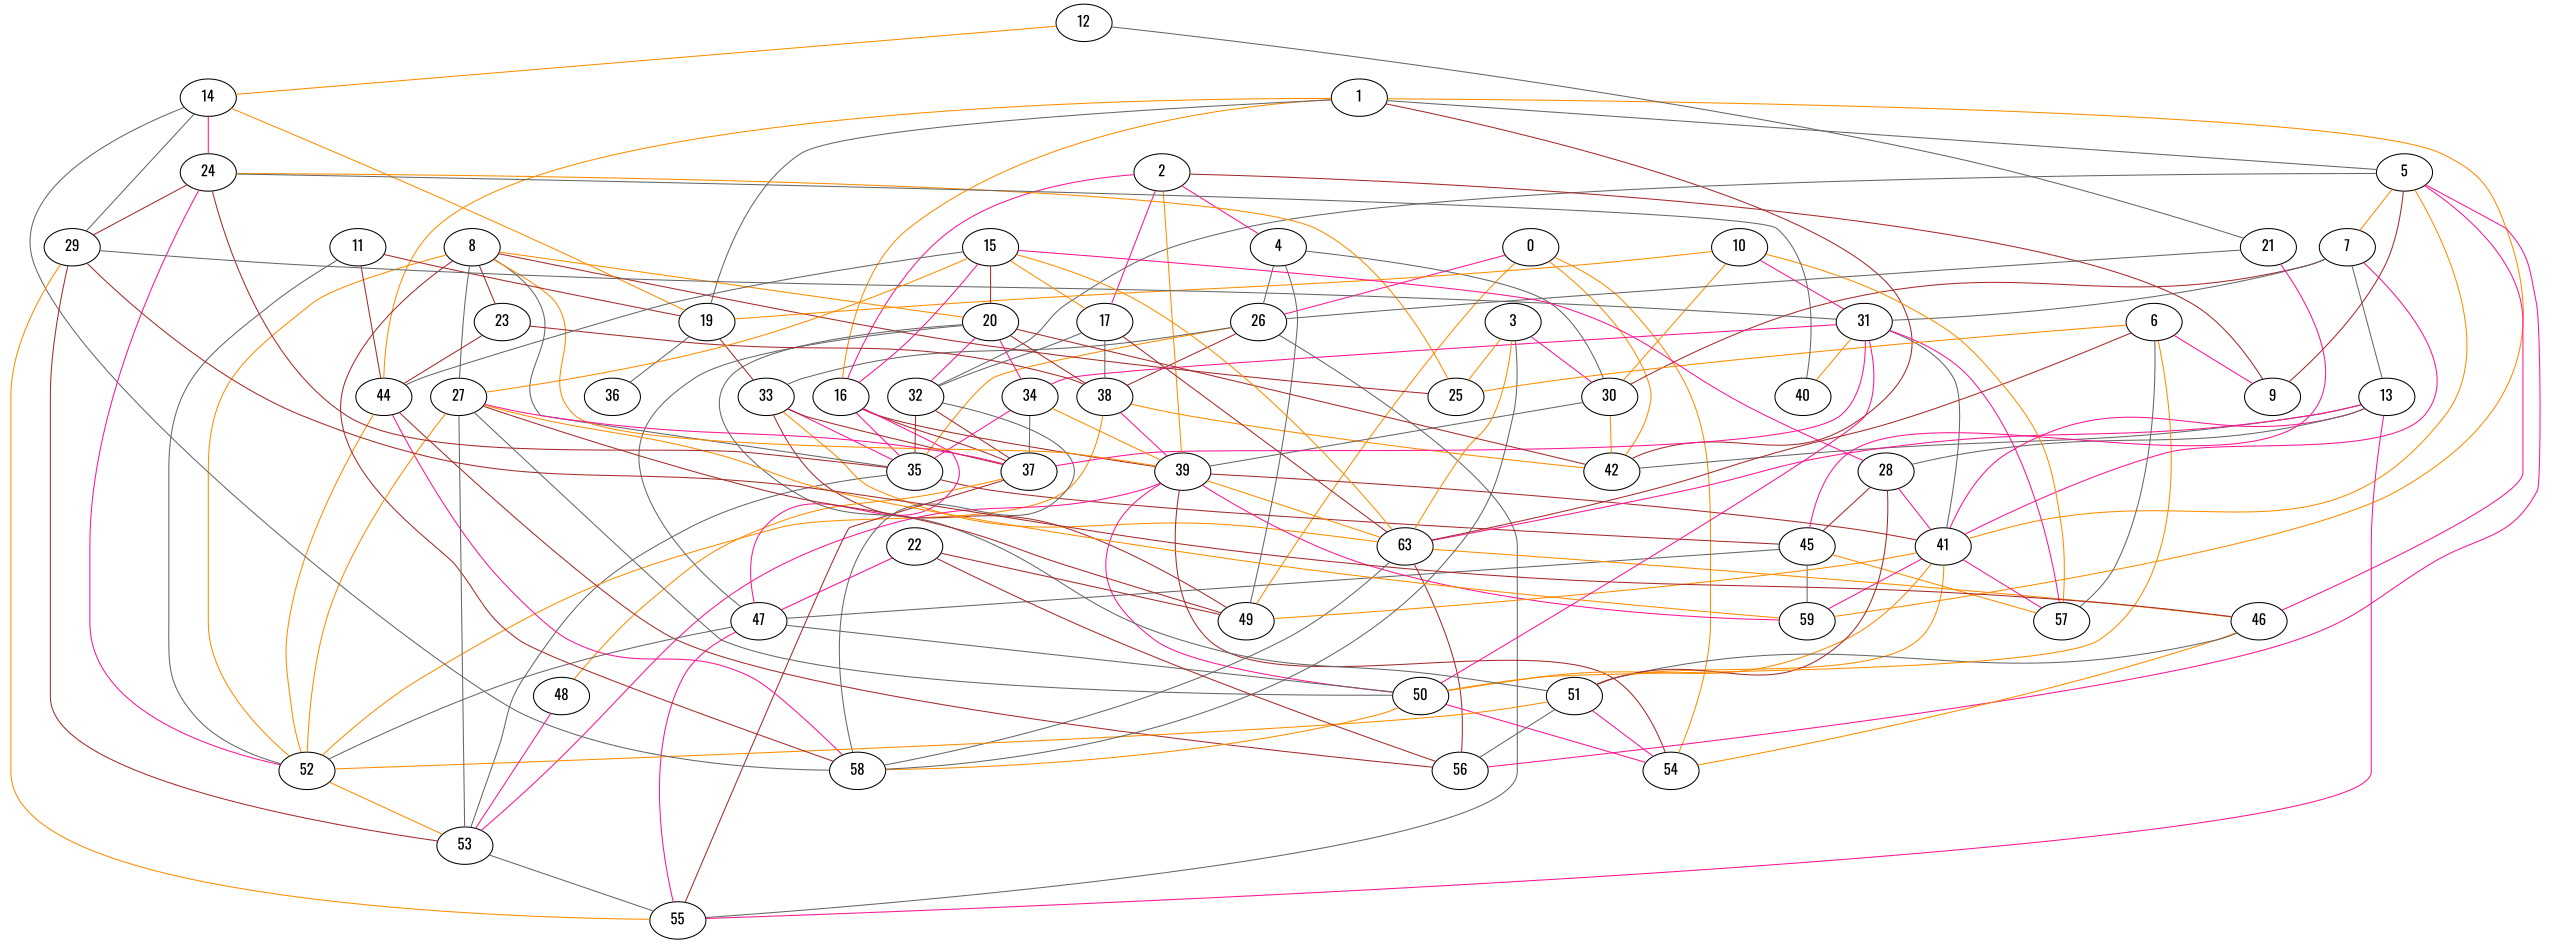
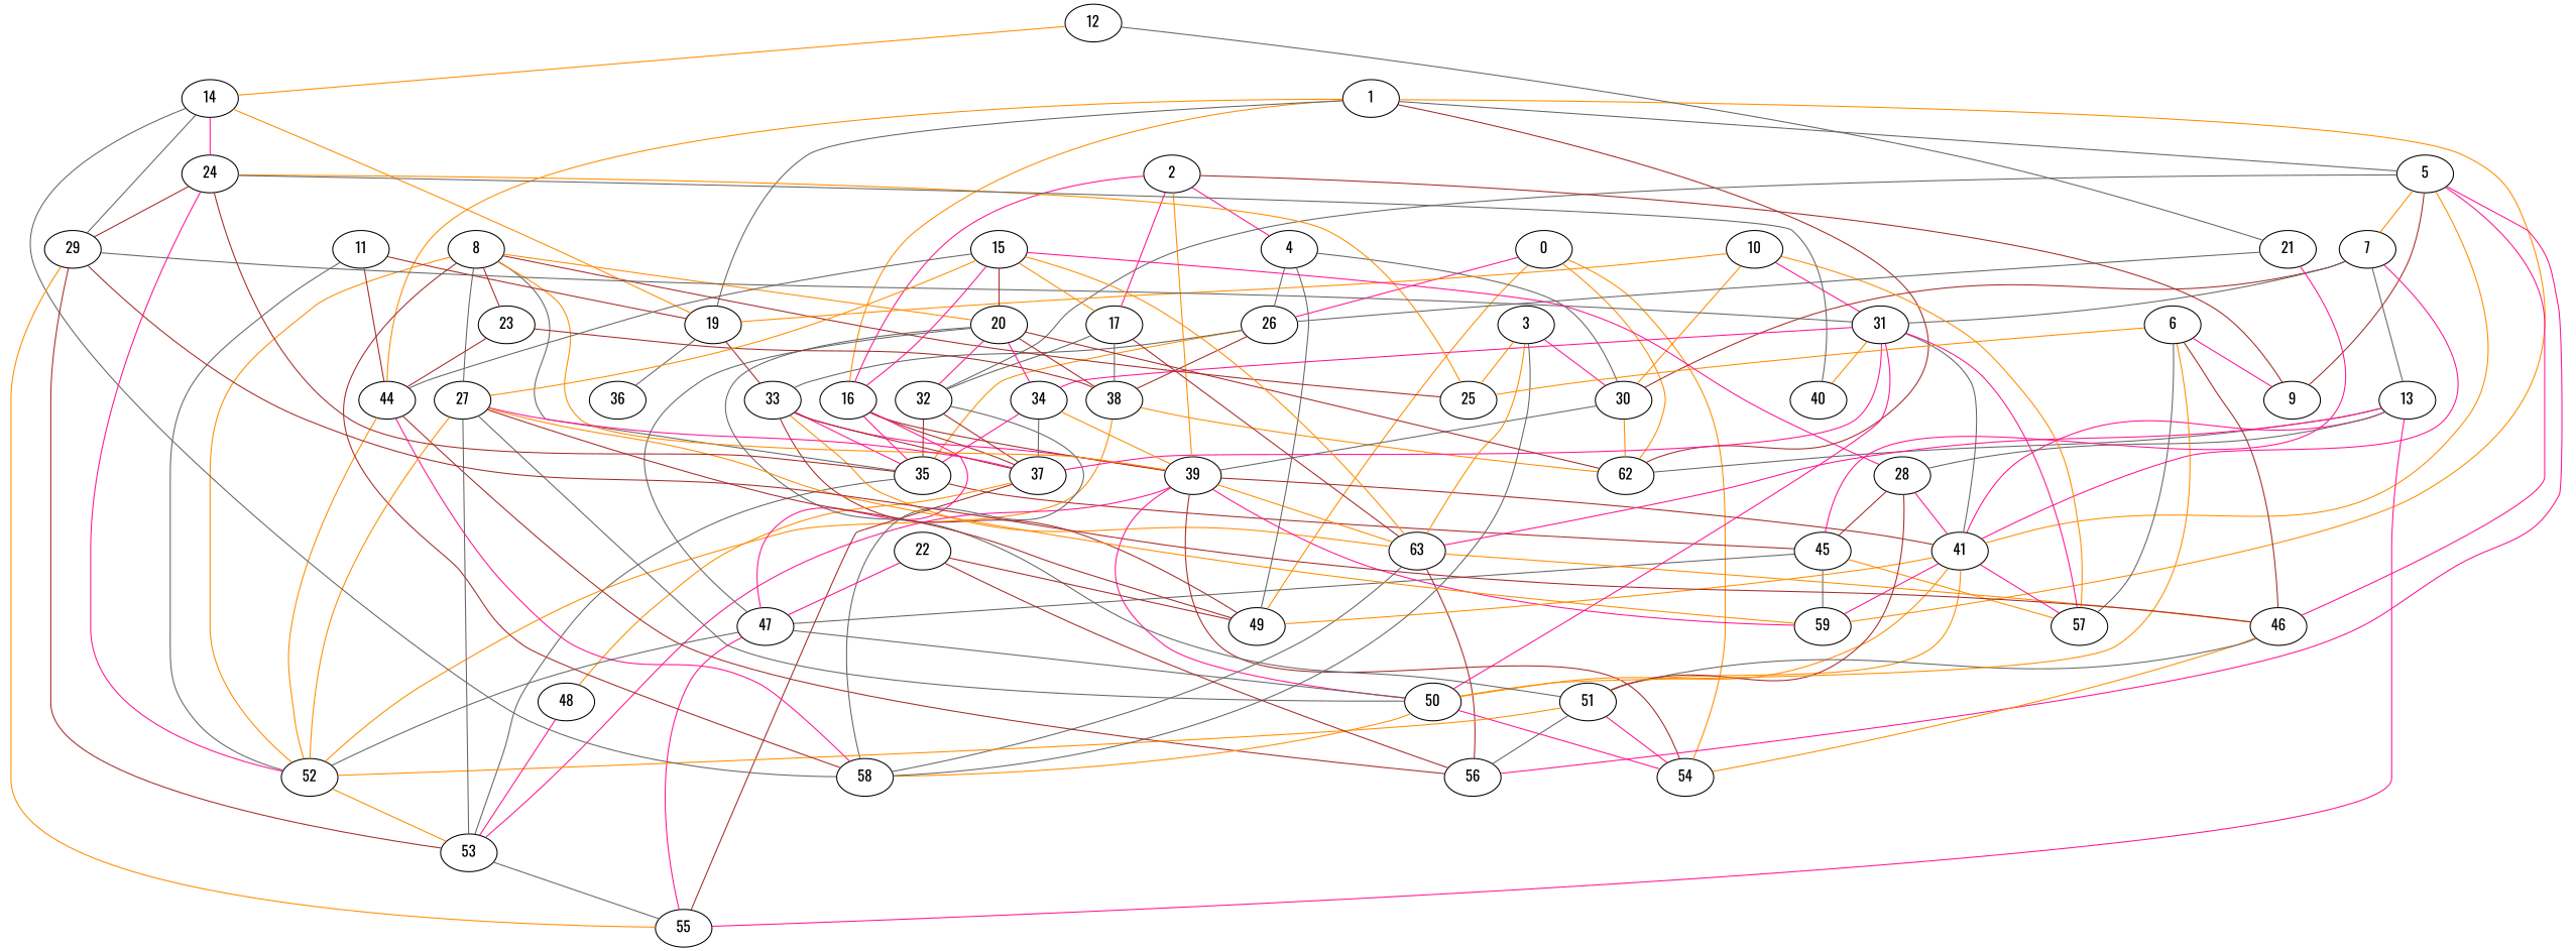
  strict graph {
    fontname=Oswald
    node [fontname=Oswald w=8]
    edge [color=darkorange fontname=Oswald w=-15]
    26
    0 [w=14]
-   42 [w=13]
+   42 [w=13 label=62]
    49 [w=12]
    54 [w=9]
    35 [w=10]
    55 [w=-3]
    38 [w=-4]
    33 [w=-2]
    53 [w=16]
    45 [w=-3]
    39 [w=4]
    52 [w=-14]
    37 [w=6]
    n15 [label=63 w=-11]
    1 [w=-5]
    5 [w=10]
    16 [w=-4]
    19 [w=-13]
    44 [w=-15]
    59 [w=-6]
    9 [w=-12]
    7 [w=-10]
    32 [w=7]
    41 [w=10]
    46 [w=-9]
    56 [w=-2]
    47 [w=5]
    36
    58 [w=12]
    30 [w=-6]
    13 [w=3]
    31
    50 [w=-2]
    57 [w=2]
    51 [w=-3]
    48 [w=5]
    2 [w=-16]
    4 [w=14]
    17 [w=14]
    3
    25 [w=10]
    28 [w=3]
    34 [w=-9]
    40 [w=-12]
    6 [w=16]
    8 [w=11]
    20 [w=-12]
    23 [w=-11]
    27 [w=12]
    10 [w=-6]
    11 [w=-5]
    12 [w=13]
    14 [w=-13]
    21 [w=-5]
    24 [w=14]
    29 [w=3]
    15 [w=-5]
    22 [w=12]
    26 -- 35 [w=-14]
-   26 -- 55 [color=gray40]
    26 -- 38 [color=brown w=-11]
    26 -- 33 [color=gray40 w=4]
    0 -- 26 [color=deeppink w=-13]
    0 -- 42 [w=-7]
    0 -- 49 [w=7]
    0 -- 54 [w=-6]
    35 -- 53 [color=gray40 w=-6]
    35 -- 45 [color=brown w=6]
    38 -- 42 [w=-4]
-   38 -- 39 [color=deeppink w=-13]
+   33 -- 39 [color=deeppink w=-13]
    38 -- 52 [w=-13]
    33 -- 49 [color=brown w=2]
    33 -- 35 [color=deeppink w=5]
    33 -- 37 [color=brown]
    33 -- n15 [w=-2]
    53 -- 55 [color=gray40 w=-14]
    45 -- 59 [color=gray40 w=14]
    45 -- 47 [color=gray40 w=-5]
    45 -- 57 [w=-12]
    39 -- 54 [color=brown w=-3]
    39 -- 53 [color=deeppink w=-3]
    39 -- n15 [w=15]
    39 -- 59 [color=deeppink w=-10]
    39 -- 41 [color=brown w=16]
    39 -- 50 [color=deeppink w=-8]
    52 -- 53 [w=3]
    37 -- 55 [color=brown w=10]
    37 -- 48 [w=9]
    n15 -- 46 [w=-4]
    n15 -- 56 [color=brown w=8]
    n15 -- 58 [color=gray40 w=-2]
    1 -- 42 [color=brown w=5]
    1 -- 5 [color=gray40 w=12]
    1 -- 16 [w=-2]
    1 -- 19 [color=gray40 w=-8]
    1 -- 44 [w=-11]
    1 -- 59 [w=-11]
    5 -- 9 [color=brown w=-12]
    5 -- 7 [w=-2]
    5 -- 32 [color=gray40 w=16]
    5 -- 41 [w=-13]
    5 -- 46 [color=deeppink w=-9]
    5 -- 56 [color=deeppink w=-4]
    16 -- 35 [color=deeppink w=13]
    16 -- 39 [color=brown w=-16]
    16 -- 37 [color=brown w=-9]
    16 -- 47 [color=deeppink w=-10]
    19 -- 33 [color=brown w=9]
    19 -- 36 [color=gray40 w=11]
    44 -- 52 [w=-11]
    44 -- 56 [color=brown w=11]
    44 -- 58 [color=deeppink w=-12]
    7 -- 41 [color=deeppink w=-7]
    7 -- 30 [color=brown w=-10]
    7 -- 13 [color=gray40 w=-14]
    7 -- 31 [color=gray40 w=15]
    32 -- 35 [color=brown]
    32 -- 37 [color=brown w=-11]
    32 -- 58 [color=gray40 w=-7]
    41 -- 49 [w=14]
    41 -- 59 [color=deeppink w=-5]
    41 -- 50 [w=8]
    41 -- 57 [color=deeppink w=2]
    41 -- 51 [w=4]
    46 -- 54 [w=-13]
    46 -- 51 [color=gray40 w=-6]
    47 -- 55 [color=deeppink w=-7]
    47 -- 52 [color=gray40 w=5]
    47 -- 50 [color=gray40 w=8]
    30 -- 42 [w=-11]
    30 -- 39 [color=gray40 w=12]
    13 -- 42 [color=gray40 w=-6]
    13 -- 55 [color=deeppink w=-3]
    13 -- n15 [color=deeppink w=15]
    13 -- 41 [color=deeppink w=-16]
    13 -- 28 [color=gray40 w=13]
    31 -- 37 [color=deeppink w=5]
    31 -- 41 [color=gray40 w=-6]
    31 -- 50 [color=deeppink w=13]
    31 -- 57 [color=deeppink w=15]
    31 -- 34 [color=deeppink w=-7]
    31 -- 40 [w=-2]
    50 -- 54 [color=deeppink w=-13]
    50 -- 58 [w=-11]
    51 -- 54 [color=deeppink w=9]
    51 -- 52 [w=14]
    51 -- 56 [color=gray40 w=2]
    48 -- 53 [color=deeppink w=-13]
    2 -- 39 [w=5]
    2 -- 16 [color=deeppink w=9]
    2 -- 9 [color=brown w=8]
    2 -- 4 [color=deeppink w=11]
    2 -- 17 [color=deeppink w=-11]
    4 -- 26 [color=gray40 w=9]
    4 -- 49 [color=gray40]
    4 -- 30 [color=gray40 w=6]
    17 -- 38 [color=gray40 w=10]
    17 -- n15 [color=brown w=-16]
    17 -- 32 [color=gray40 w=-11]
    3 -- n15 [w=-5]
    3 -- 58 [color=gray40 w=-9]
    3 -- 30 [color=deeppink w=16]
    3 -- 25 [w=-2]
    28 -- 45 [color=brown]
    28 -- 41 [color=deeppink w=13]
    28 -- 51 [color=brown w=7]
    34 -- 35 [color=deeppink w=11]
    34 -- 39 [w=-11]
    34 -- 37 [color=gray40 w=-9]
-   6 -- n15 [color=brown w=-4]
+   6 -- 46 [color=brown w=-4]
    6 -- 9 [color=deeppink]
    6 -- 50 [w=-4]
    6 -- 57 [color=gray40 w=-11]
    6 -- 25 [w=-10]
    8 -- 35 [color=gray40 w=-4]
    8 -- 39
    8 -- 52
    8 -- 58 [color=brown w=-3]
    8 -- 25 [color=brown w=11]
    8 -- 20 [w=13]
    8 -- 23 [color=brown w=10]
    8 -- 27 [color=gray40 w=15]
    20 -- 42 [color=brown w=5]
    20 -- 38 [color=brown w=15]
    20 -- 32 [color=deeppink w=14]
    20 -- 47 [color=gray40 w=14]
    20 -- 51 [color=gray40 w=15]
    20 -- 34 [color=deeppink]
    23 -- 38 [color=brown w=-3]
    23 -- 44 [color=brown w=13]
    27 -- 49 [color=brown w=-16]
    27 -- 53 [color=gray40 w=10]
    27 -- 52 [w=-4]
    27 -- 37 [color=deeppink w=7]
    27 -- 59 [w=12]
    27 -- 50 [color=gray40 w=16]
    10 -- 19 [w=13]
    10 -- 30 [w=-14]
    10 -- 31 [color=deeppink w=-4]
    10 -- 57 [w=-5]
    11 -- 52 [color=gray40 w=-14]
    11 -- 19 [color=brown w=5]
    11 -- 44 [color=brown w=-4]
    12 -- 14 [w=13]
    12 -- 21 [color=gray40 w=-14]
    14 -- 19 [w=-12]
    14 -- 58 [color=gray40 w=-12]
    14 -- 24 [color=deeppink w=13]
    14 -- 29 [color=gray40 w=-10]
    21 -- 26 [color=gray40]
    21 -- 45 [color=deeppink w=3]
    24 -- 35 [color=brown w=-12]
    24 -- 52 [color=deeppink w=6]
    24 -- 25 [w=-7]
    24 -- 40 [color=gray40 w=-3]
    24 -- 29 [color=brown w=-4]
    29 -- 55 [w=-16]
    29 -- 53 [color=brown w=15]
    29 -- 46 [color=brown w=12]
    29 -- 31 [color=gray40 w=12]
    15 -- n15 [w=9]
    15 -- 16 [color=deeppink w=8]
    15 -- 44 [color=gray40 w=5]
    15 -- 17 [w=11]
    15 -- 28 [color=deeppink w=-16]
    15 -- 20 [color=brown w=7]
    15 -- 27 [w=2]
    22 -- 49 [color=brown w=-2]
    22 -- 56 [color=brown w=13]
    22 -- 47 [color=deeppink]
  }
